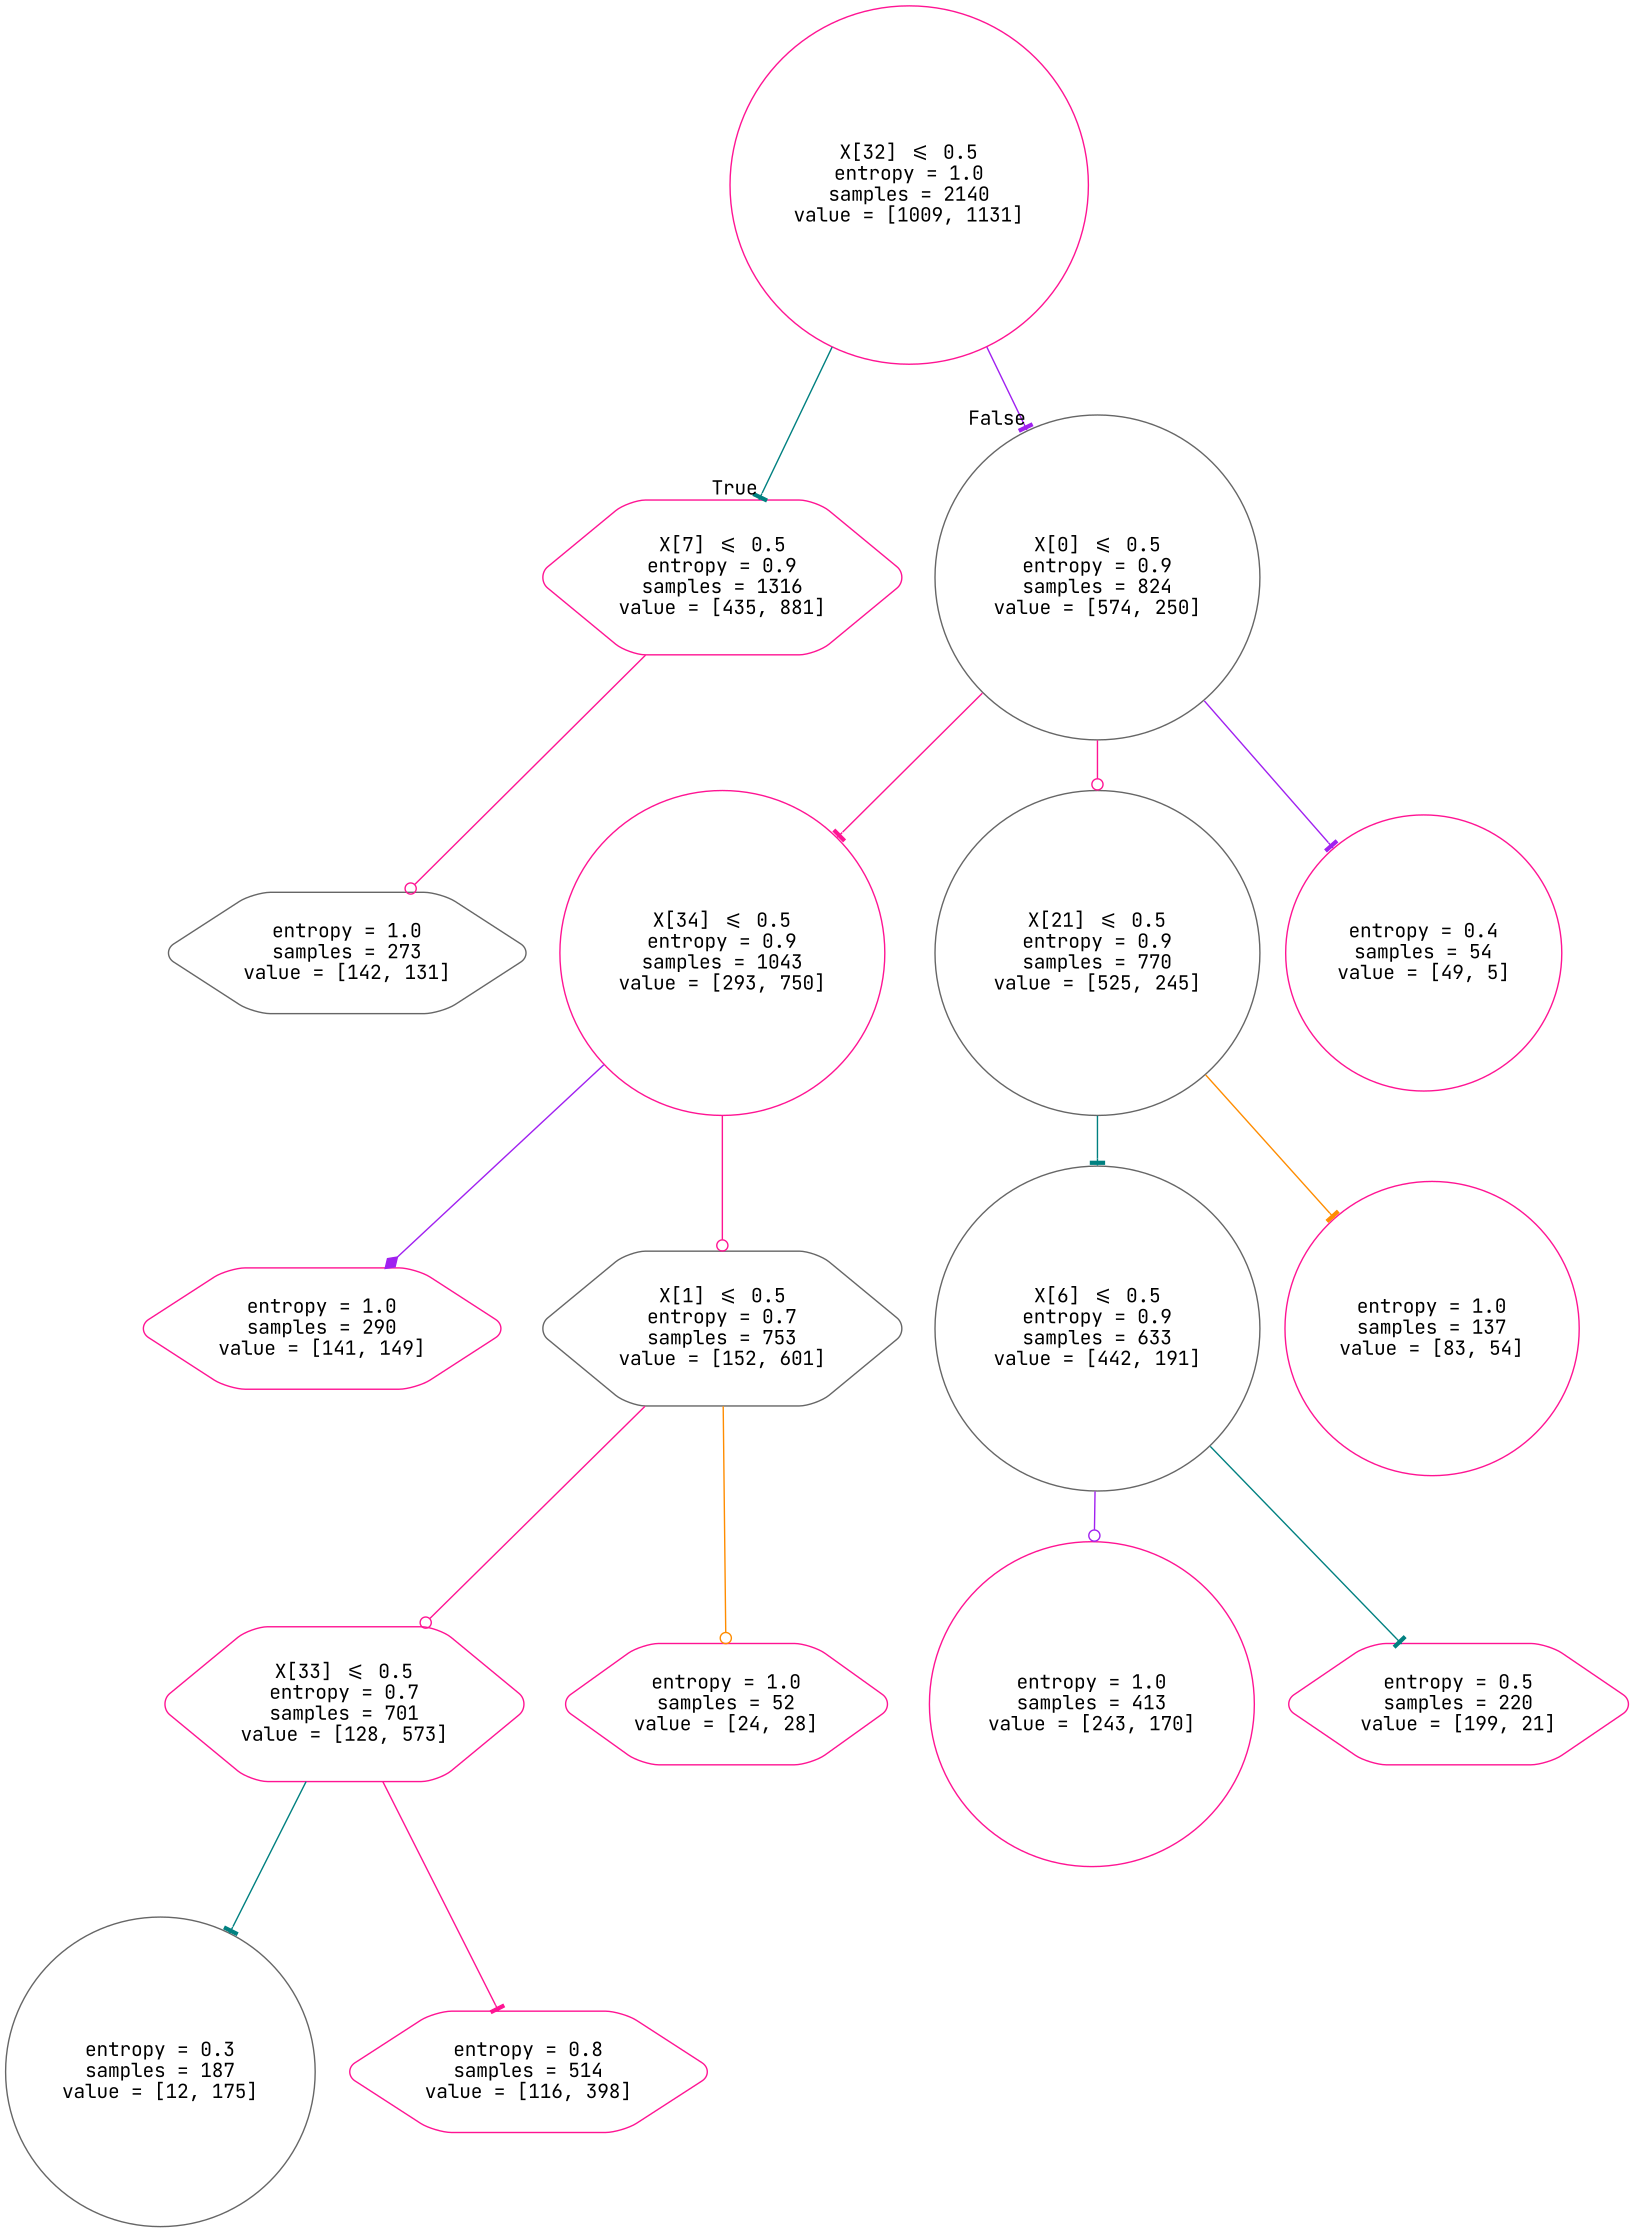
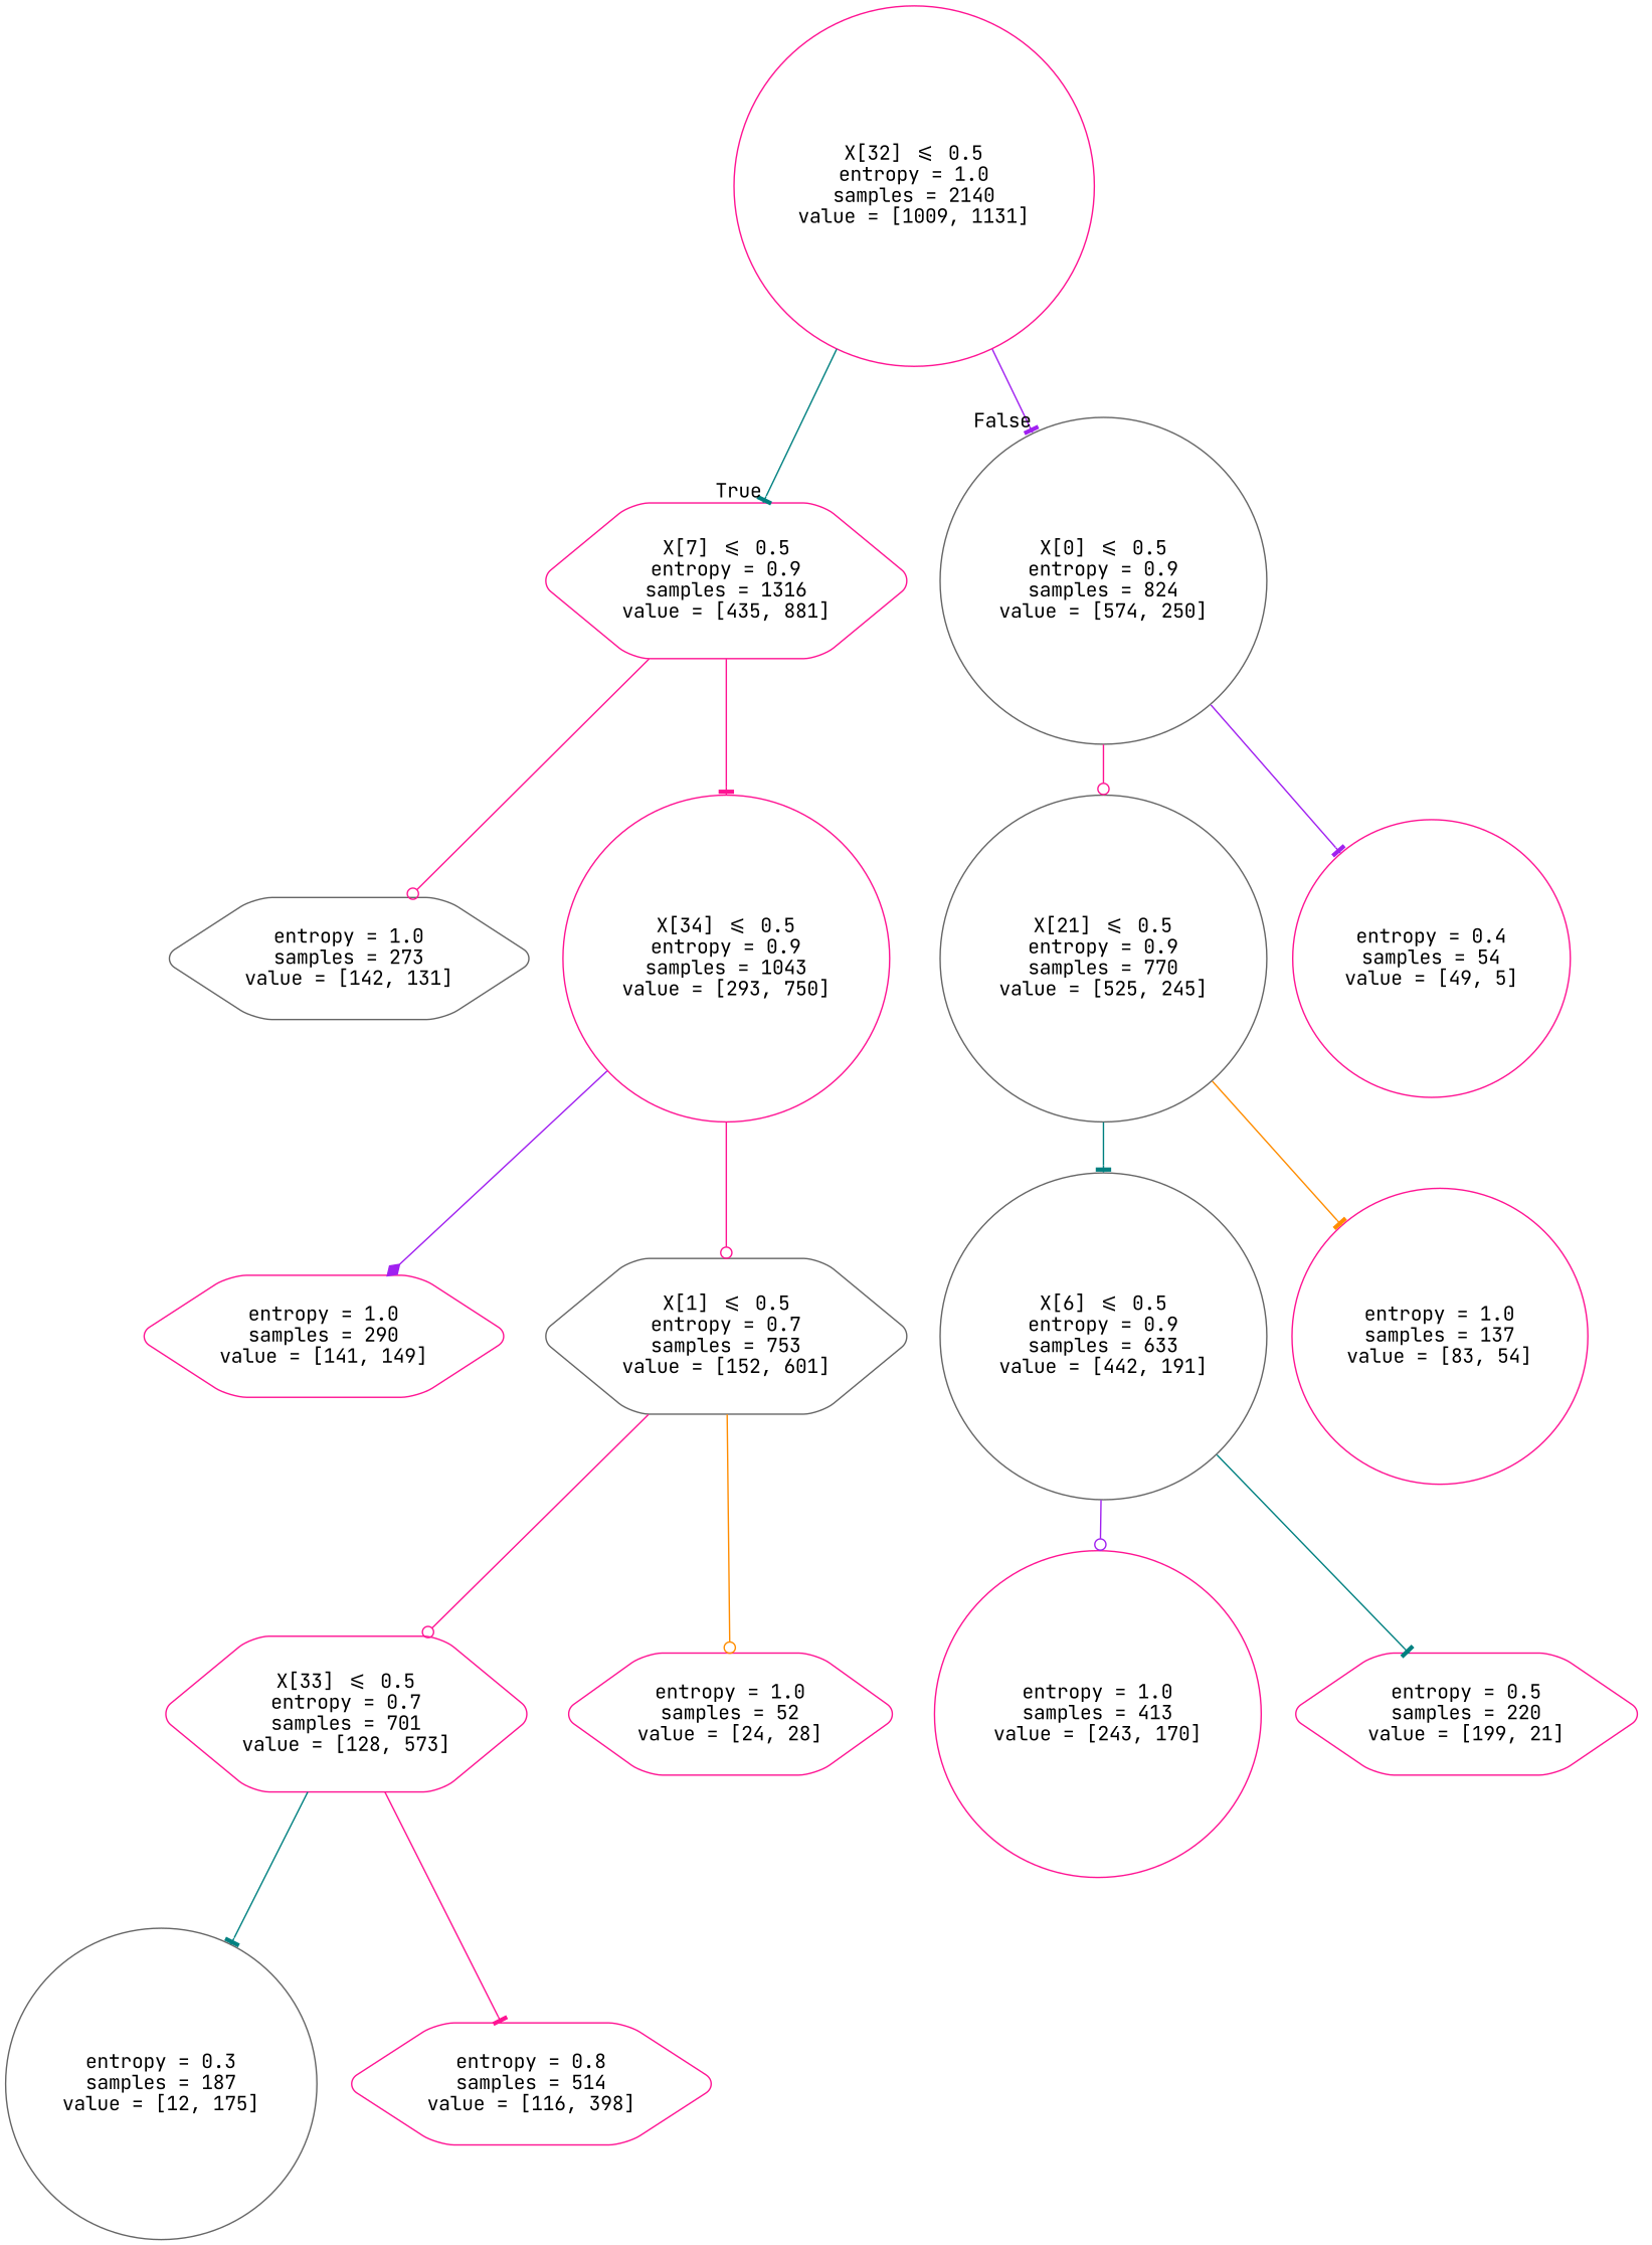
  digraph {
    fontname="JetBrains Mono"
    node [color=deeppink fontname="JetBrains Mono" shape=circle style=rounded]
    edge [arrowhead=tee color=deeppink fontname="JetBrains Mono"]
    n1 [label="X[32] <= 0.5\nentropy = 1.0\nsamples = 2140\nvalue = [1009, 1131]"]
    n2 [label="X[7] <= 0.5\nentropy = 0.9\nsamples = 1316\nvalue = [435, 881]" shape=hexagon]
    n3 [color=gray40 label="X[0] <= 0.5\nentropy = 0.9\nsamples = 824\nvalue = [574, 250]"]
    n4 [label="X[34] <= 0.5\nentropy = 0.9\nsamples = 1043\nvalue = [293, 750]"]
    n5 [color=gray40 label="entropy = 1.0\nsamples = 273\nvalue = [142, 131]" shape=hexagon]
    n6 [color=gray40 label="X[21] <= 0.5\nentropy = 0.9\nsamples = 770\nvalue = [525, 245]"]
    n7 [label="entropy = 0.4\nsamples = 54\nvalue = [49, 5]"]
    n8 [label="entropy = 1.0\nsamples = 290\nvalue = [141, 149]" shape=hexagon]
    n9 [color=gray40 label="X[1] <= 0.5\nentropy = 0.7\nsamples = 753\nvalue = [152, 601]" shape=hexagon]
    n10 [label="X[33] <= 0.5\nentropy = 0.7\nsamples = 701\nvalue = [128, 573]" shape=hexagon]
    n11 [label="entropy = 1.0\nsamples = 52\nvalue = [24, 28]" shape=hexagon]
    n12 [color=gray40 label="entropy = 0.3\nsamples = 187\nvalue = [12, 175]"]
    n13 [label="entropy = 0.8\nsamples = 514\nvalue = [116, 398]" shape=hexagon]
    n14 [color=gray40 label="X[6] <= 0.5\nentropy = 0.9\nsamples = 633\nvalue = [442, 191]"]
    n15 [label="entropy = 1.0\nsamples = 137\nvalue = [83, 54]"]
    n16 [label="entropy = 1.0\nsamples = 413\nvalue = [243, 170]"]
    n17 [label="entropy = 0.5\nsamples = 220\nvalue = [199, 21]" shape=hexagon]
    n1 -> n2 [color=teal headlabel=True labelangle=45 labeldistance=2.5]
    n1 -> n3 [color=purple headlabel=False labelangle=-45 labeldistance=2.5]
-   n3 -> n4
+   n2 -> n4
    n2 -> n5 [arrowhead=odot]
    n3 -> n6 [arrowhead=odot]
    n3 -> n7 [color=purple]
    n4 -> n8 [arrowhead=diamond color=purple]
    n4 -> n9 [arrowhead=odot]
    n6 -> n14 [color=teal]
    n6 -> n15 [color=darkorange]
    n9 -> n10 [arrowhead=odot]
    n9 -> n11 [arrowhead=odot color=darkorange]
    n10 -> n12 [color=teal]
    n10 -> n13
    n14 -> n16 [arrowhead=odot color=purple]
    n14 -> n17 [color=teal]
  }
